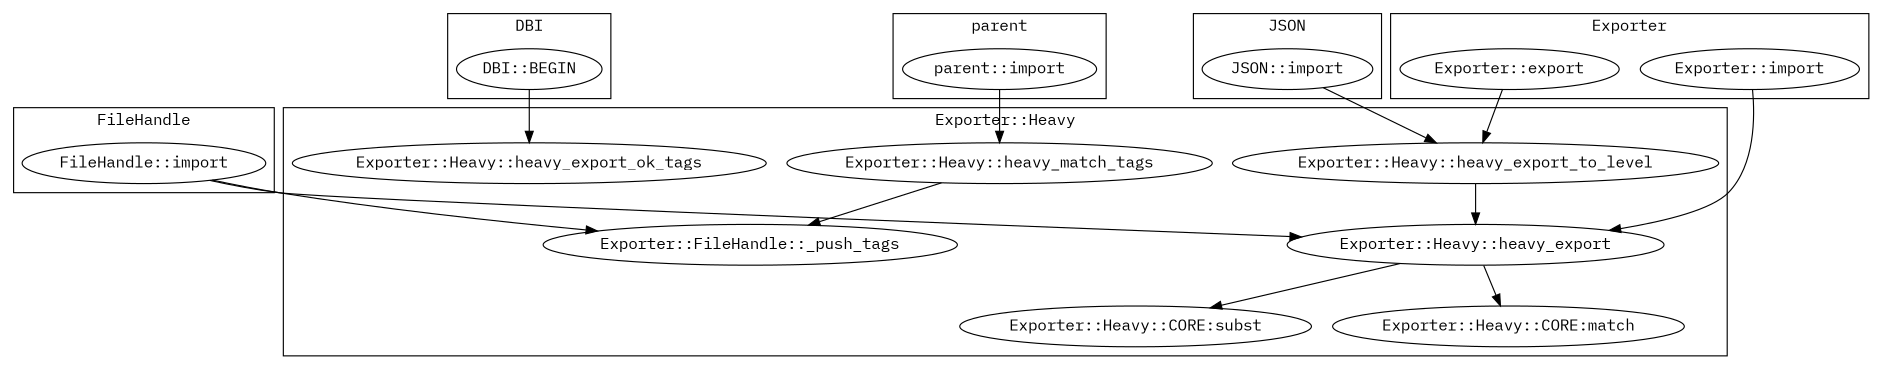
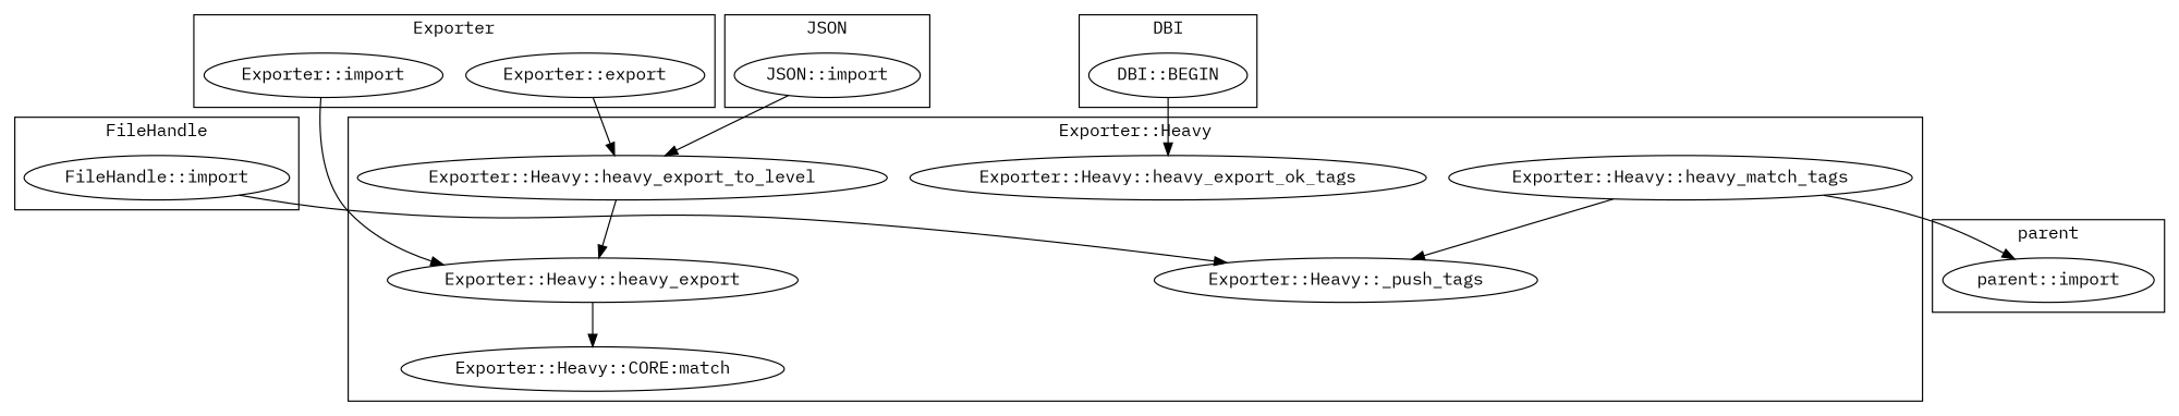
  digraph {
    fontname="IBM Plex Mono"
    node [fontname="IBM Plex Mono"]
    edge [fontname="IBM Plex Mono"]
    "FileHandle::import"
    "DBI::BEGIN"
-   "Exporter::Heavy::_push_tags" [label="Exporter::FileHandle::_push_tags"]
+   "Exporter::Heavy::_push_tags"
    n4 [label="Exporter::Heavy::heavy_match_tags"]
-   "Exporter::Heavy::CORE:subst"
    "Exporter::Heavy::heavy_export_ok_tags"
    "Exporter::Heavy::heavy_export"
    "Exporter::Heavy::CORE:match"
    "Exporter::Heavy::heavy_export_to_level"
    "Exporter::import"
    "Exporter::export"
    "parent::import"
    "JSON::import"
    subgraph cluster_1 {
      label=FileHandle
      "FileHandle::import"
    }
    subgraph cluster_2 {
      label=DBI
      "DBI::BEGIN"
    }
    subgraph cluster_3 {
      label="Exporter::Heavy"
      "Exporter::Heavy::_push_tags"
      n4
-     "Exporter::Heavy::CORE:subst"
      "Exporter::Heavy::heavy_export_ok_tags"
      "Exporter::Heavy::heavy_export"
      "Exporter::Heavy::CORE:match"
      "Exporter::Heavy::heavy_export_to_level"
    }
    subgraph cluster_4 {
      label=Exporter
      "Exporter::import"
      "Exporter::export"
    }
    subgraph cluster_5 {
      label=parent
      "parent::import"
    }
    subgraph cluster_6 {
      label=JSON
      "JSON::import"
    }
    "FileHandle::import" -> "Exporter::Heavy::_push_tags"
-   "FileHandle::import" -> "Exporter::Heavy::heavy_export"
    "DBI::BEGIN" -> "Exporter::Heavy::heavy_export_ok_tags"
    n4 -> "Exporter::Heavy::_push_tags"
-   "Exporter::Heavy::heavy_export" -> "Exporter::Heavy::CORE:subst"
    "Exporter::Heavy::heavy_export" -> "Exporter::Heavy::CORE:match"
    "Exporter::Heavy::heavy_export_to_level" -> "Exporter::Heavy::heavy_export"
    "Exporter::import" -> "Exporter::Heavy::heavy_export"
    "Exporter::export" -> "Exporter::Heavy::heavy_export_to_level"
-   "parent::import" -> n4
+   n4 -> "parent::import"
    "JSON::import" -> "Exporter::Heavy::heavy_export_to_level"
  }
